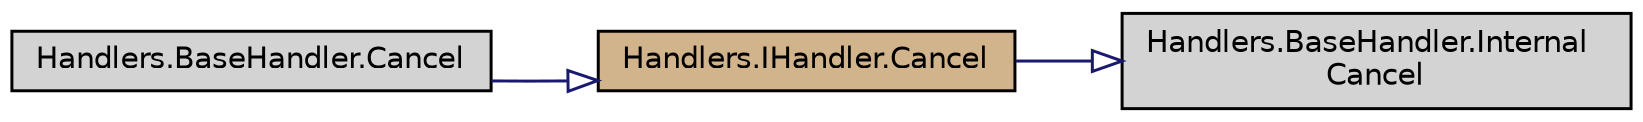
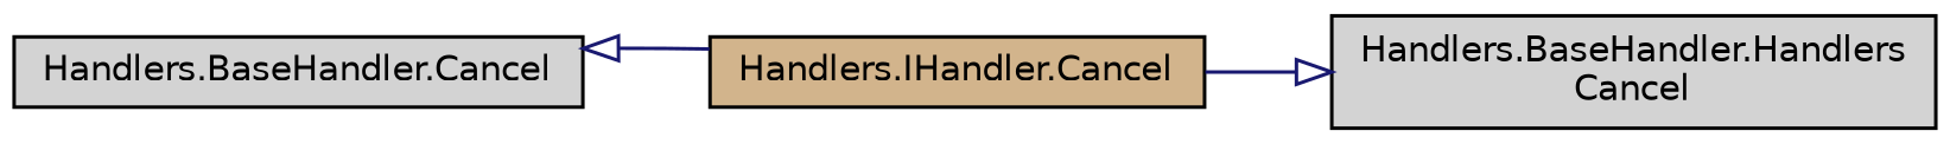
  digraph {
    rankdir=LR
    node [color=black fillcolor=lightgrey fontname=Helvetica fontsize=10 shape=record style=filled]
    edge [arrowhead=onormal color=midnightblue fontname=Helvetica fontsize=10 labelfontname=Helvetica labelfontsize=10 style=solid]
    n1 [fontcolor=black height=0.2 label="Handlers.BaseHandler.Cancel" width=0.4]
    n2 [fillcolor=tan height=0.2 label="Handlers.IHandler.Cancel" width=0.4]
-   n3 [height=0.2 label="Handlers.BaseHandler.Internal\lCancel" width=0.4]
-   n1 -> n2
+   n3 [height=0.2 label="Handlers.BaseHandler.Handlers\lCancel" width=0.4]
+   n2 -> n1
    n2 -> n3
  }
